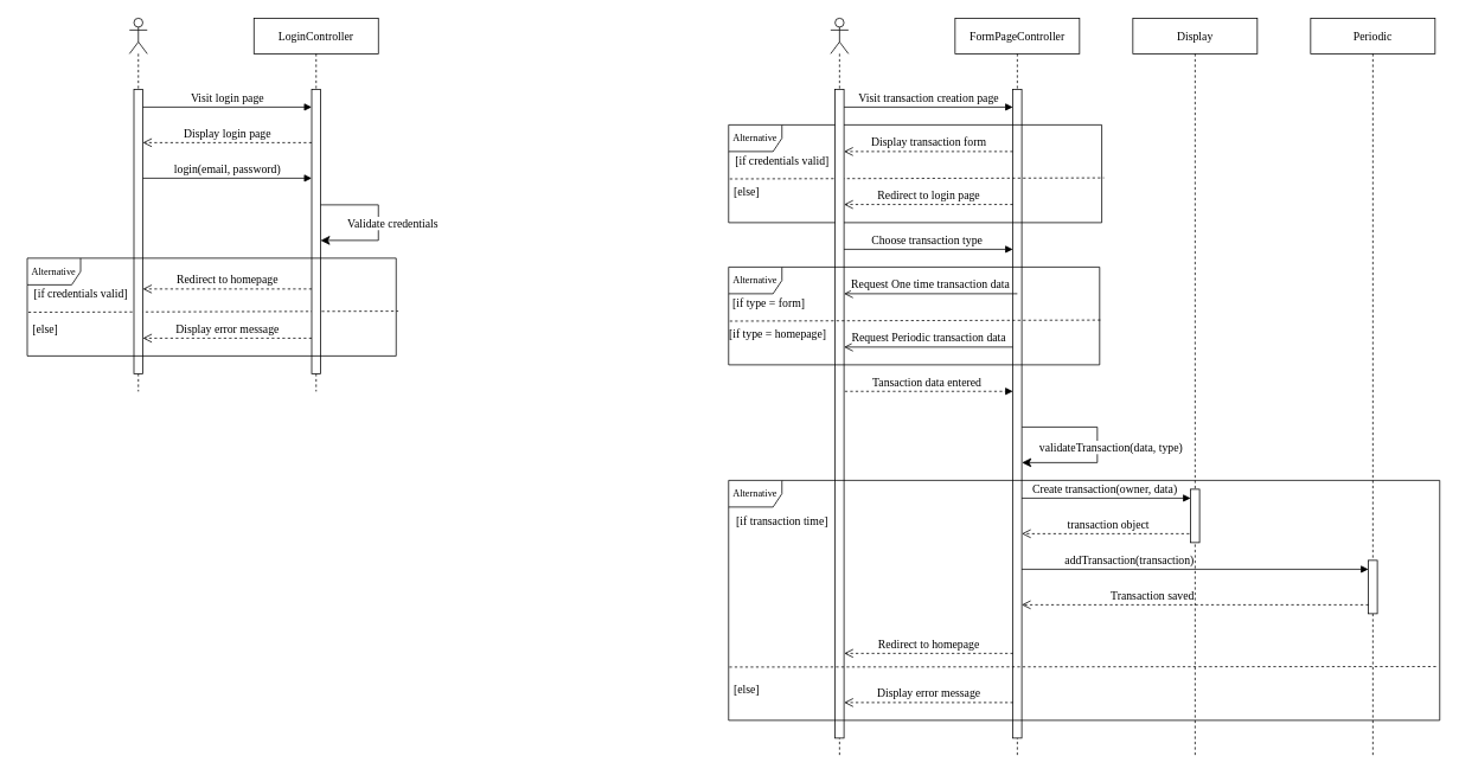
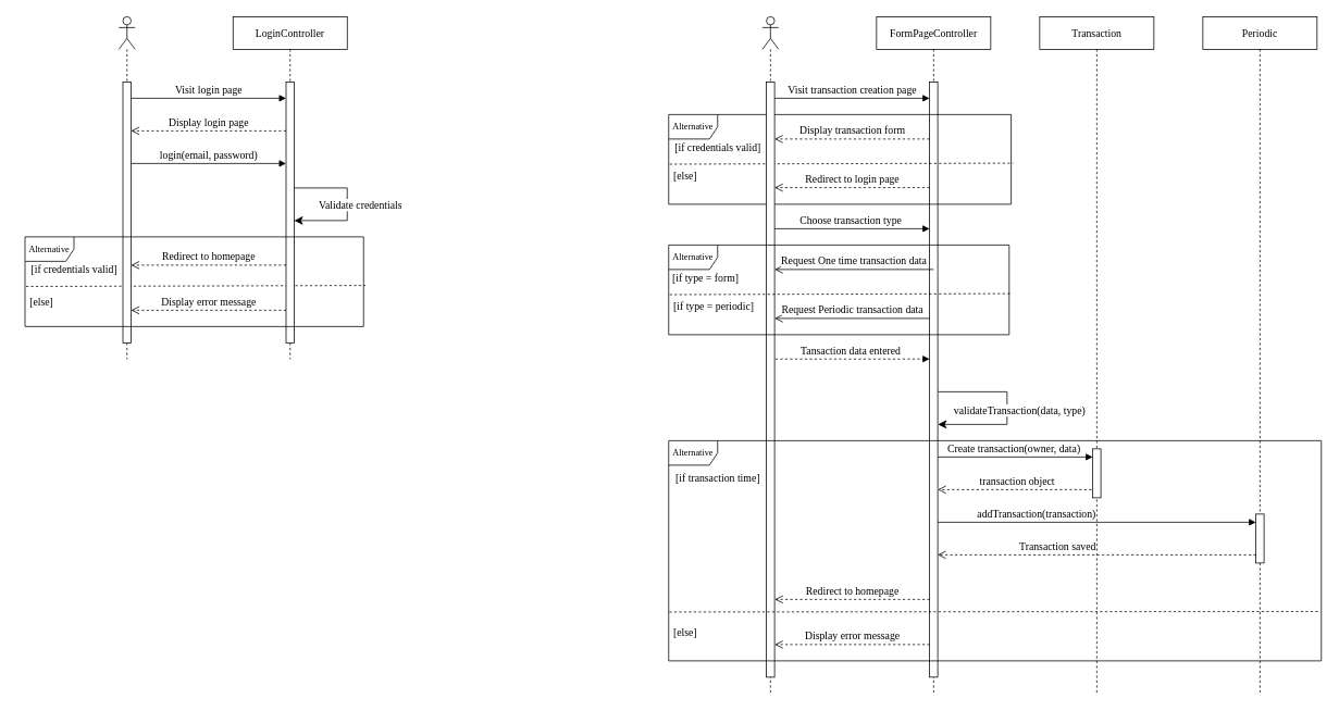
  <mxCell id="0" />
  <mxCell id="1" parent="0" />
  <mxCell id="2" value="transaction object" style="html=1;verticalAlign=bottom;endArrow=open;dashed=1;endSize=8;curved=0;rounded=0;fontFamily=Georgia;fontSize=13;" parent="1" edge="1"><mxGeometry relative="1" as="geometry"><mxPoint x="1343.3" y="600" as="sourcePoint" /><mxPoint x="1148.8" y="600" as="targetPoint" /></mxGeometry></mxCell>
  <mxCell id="3" value="Create transaction(owner, data)" style="html=1;verticalAlign=bottom;endArrow=block;curved=0;rounded=0;fontFamily=Georgia;fontSize=13;" parent="1" edge="1"><mxGeometry width="80" relative="1" as="geometry"><mxPoint x="1143.729" y="560" as="sourcePoint" /><mxPoint x="1338.8" y="560" as="targetPoint" /></mxGeometry></mxCell>
  <mxCell id="4" value="Tansaction data entered" style="html=1;verticalAlign=bottom;endArrow=block;curved=0;rounded=0;dashed=1;fontFamily=Georgia;fontSize=13;" parent="1" target="17" edge="1"><mxGeometry width="80" relative="1" as="geometry"><mxPoint x="943.8" y="439.83" as="sourcePoint" /><mxPoint x="1133.8" y="439.83" as="targetPoint" /></mxGeometry></mxCell>
  <mxCell id="5" value="" style="endArrow=none;dashed=1;html=1;rounded=0;exitX=0.003;exitY=0.553;exitDx=0;exitDy=0;exitPerimeter=0;entryX=1.006;entryY=0.542;entryDx=0;entryDy=0;entryPerimeter=0;fontFamily=Georgia;fontSize=13;" parent="1" source="19" target="19" edge="1"><mxGeometry width="50" height="50" relative="1" as="geometry"><mxPoint x="220" y="410" as="sourcePoint" /><mxPoint x="444" y="356" as="targetPoint" /></mxGeometry></mxCell>
  <mxCell id="6" value="LoginController" style="shape=umlLifeline;perimeter=lifelinePerimeter;whiteSpace=wrap;html=1;container=0;dropTarget=0;collapsible=0;recursiveResize=0;outlineConnect=0;portConstraint=eastwest;newEdgeStyle={&quot;edgeStyle&quot;:&quot;elbowEdgeStyle&quot;,&quot;elbow&quot;:&quot;vertical&quot;,&quot;curved&quot;:0,&quot;rounded&quot;:0};fontFamily=Georgia;fontSize=13;" parent="1" vertex="1"><mxGeometry x="285" y="20" width="140" height="420" as="geometry" /></mxCell>
  <mxCell id="7" value="" style="html=1;points=[];perimeter=orthogonalPerimeter;outlineConnect=0;targetShapes=umlLifeline;portConstraint=eastwest;newEdgeStyle={&quot;edgeStyle&quot;:&quot;elbowEdgeStyle&quot;,&quot;elbow&quot;:&quot;vertical&quot;,&quot;curved&quot;:0,&quot;rounded&quot;:0};fontFamily=Georgia;fontSize=13;" parent="6" vertex="1"><mxGeometry x="65" y="80" width="10" height="320" as="geometry" /></mxCell>
  <mxCell id="8" value="" style="edgeStyle=segmentEdgeStyle;endArrow=classic;html=1;curved=0;rounded=0;endSize=8;startSize=8;fontFamily=Georgia;fontSize=13;" parent="6" edge="1"><mxGeometry width="50" height="50" relative="1" as="geometry"><mxPoint x="75" y="210" as="sourcePoint" /><mxPoint x="75" y="250" as="targetPoint" /><Array as="points"><mxPoint x="140" y="210" /><mxPoint x="140" y="250" /></Array></mxGeometry></mxCell>
  <mxCell id="9" value="Validate credentials" style="edgeLabel;html=1;align=center;verticalAlign=middle;resizable=0;points=[];fontFamily=Georgia;fontSize=13;" parent="8" vertex="1" connectable="0"><mxGeometry x="0.111" y="1" relative="1" as="geometry"><mxPoint x="14" y="-9" as="offset" /></mxGeometry></mxCell>
  <mxCell id="10" value="" style="shape=umlLifeline;perimeter=lifelinePerimeter;whiteSpace=wrap;html=1;container=1;dropTarget=0;collapsible=0;recursiveResize=0;outlineConnect=0;portConstraint=eastwest;newEdgeStyle={&quot;curved&quot;:0,&quot;rounded&quot;:0};participant=umlActor;fontFamily=Georgia;fontSize=13;" parent="1" vertex="1"><mxGeometry x="145" y="20" width="20" height="420" as="geometry" /></mxCell>
  <mxCell id="11" value="" style="html=1;points=[];perimeter=orthogonalPerimeter;outlineConnect=0;targetShapes=umlLifeline;portConstraint=eastwest;newEdgeStyle={&quot;edgeStyle&quot;:&quot;elbowEdgeStyle&quot;,&quot;elbow&quot;:&quot;vertical&quot;,&quot;curved&quot;:0,&quot;rounded&quot;:0};fontFamily=Georgia;fontSize=13;" parent="10" vertex="1"><mxGeometry x="5" y="80" width="10" height="320" as="geometry" /></mxCell>
  <mxCell id="12" value="Visit login page" style="html=1;verticalAlign=bottom;endArrow=block;curved=0;rounded=0;fontFamily=Georgia;fontSize=13;" parent="1" source="11" edge="1"><mxGeometry width="80" relative="1" as="geometry"><mxPoint x="140" y="120" as="sourcePoint" /><mxPoint x="350" y="120" as="targetPoint" /></mxGeometry></mxCell>
  <mxCell id="13" value="Display login page" style="html=1;verticalAlign=bottom;endArrow=open;dashed=1;endSize=8;curved=0;rounded=0;fontFamily=Georgia;fontSize=13;" parent="1" target="11" edge="1"><mxGeometry relative="1" as="geometry"><mxPoint x="350" y="160" as="sourcePoint" /><mxPoint x="140" y="160" as="targetPoint" /></mxGeometry></mxCell>
  <mxCell id="14" value="login(email, password)" style="html=1;verticalAlign=bottom;endArrow=block;curved=0;rounded=0;fontFamily=Georgia;fontSize=13;" parent="1" source="11" edge="1"><mxGeometry width="80" relative="1" as="geometry"><mxPoint x="140" y="200" as="sourcePoint" /><mxPoint x="350" y="200" as="targetPoint" /></mxGeometry></mxCell>
  <mxCell id="15" value="Redirect to homepage" style="html=1;verticalAlign=bottom;endArrow=open;dashed=1;endSize=8;curved=0;rounded=0;fontFamily=Georgia;fontSize=13;" parent="1" edge="1"><mxGeometry relative="1" as="geometry"><mxPoint x="350" y="324.66" as="sourcePoint" /><mxPoint x="160" y="324.66" as="targetPoint" /></mxGeometry></mxCell>
  <mxCell id="16" value="FormPageController" style="shape=umlLifeline;perimeter=lifelinePerimeter;whiteSpace=wrap;html=1;container=0;dropTarget=0;collapsible=0;recursiveResize=0;outlineConnect=0;portConstraint=eastwest;newEdgeStyle={&quot;edgeStyle&quot;:&quot;elbowEdgeStyle&quot;,&quot;elbow&quot;:&quot;vertical&quot;,&quot;curved&quot;:0,&quot;rounded&quot;:0};fontFamily=Georgia;fontSize=13;" parent="1" vertex="1"><mxGeometry x="1073.8" y="20" width="140" height="830" as="geometry" /></mxCell>
  <mxCell id="17" value="" style="html=1;points=[];perimeter=orthogonalPerimeter;outlineConnect=0;targetShapes=umlLifeline;portConstraint=eastwest;newEdgeStyle={&quot;edgeStyle&quot;:&quot;elbowEdgeStyle&quot;,&quot;elbow&quot;:&quot;vertical&quot;,&quot;curved&quot;:0,&quot;rounded&quot;:0};fontFamily=Georgia;fontSize=13;" parent="16" vertex="1"><mxGeometry x="65" y="80" width="10" height="730" as="geometry" /></mxCell>
  <mxCell id="18" value="Visit transaction creation page" style="html=1;verticalAlign=bottom;endArrow=block;curved=0;rounded=0;fontFamily=Georgia;fontSize=13;" parent="1" source="31" edge="1"><mxGeometry width="80" relative="1" as="geometry"><mxPoint x="928.8" y="120" as="sourcePoint" /><mxPoint x="1138.8" y="120" as="targetPoint" /></mxGeometry></mxCell>
  <mxCell id="19" value="&lt;div style=&quot;font-size: 11px;&quot;&gt;Alternative&lt;/div&gt;" style="shape=umlFrame;whiteSpace=wrap;html=1;pointerEvents=0;fontFamily=Georgia;fontSize=11;" parent="1" vertex="1"><mxGeometry x="30" y="290" width="415" height="110" as="geometry" /></mxCell>
  <mxCell id="20" value="[if credentials valid]" style="text;html=1;align=center;verticalAlign=middle;resizable=0;points=[];autosize=1;strokeColor=none;fillColor=none;fontFamily=Georgia;fontSize=13;" parent="1" vertex="1"><mxGeometry x="20" y="315" width="140" height="30" as="geometry" /></mxCell>
  <mxCell id="21" value="Display error message" style="html=1;verticalAlign=bottom;endArrow=open;dashed=1;endSize=8;curved=0;rounded=0;fontFamily=Georgia;fontSize=13;" parent="1" edge="1"><mxGeometry relative="1" as="geometry"><mxPoint x="350" y="380" as="sourcePoint" /><mxPoint x="160" y="380" as="targetPoint" /></mxGeometry></mxCell>
  <mxCell id="22" value="[else]" style="text;html=1;align=center;verticalAlign=middle;resizable=0;points=[];autosize=1;strokeColor=none;fillColor=none;fontFamily=Georgia;fontSize=13;" parent="1" vertex="1"><mxGeometry x="20" y="355" width="60" height="30" as="geometry" /></mxCell>
  <mxCell id="23" value="" style="endArrow=none;dashed=1;html=1;rounded=0;exitX=0.003;exitY=0.553;exitDx=0;exitDy=0;exitPerimeter=0;entryX=1.006;entryY=0.542;entryDx=0;entryDy=0;entryPerimeter=0;fontFamily=Georgia;fontSize=13;" parent="1" source="24" target="24" edge="1"><mxGeometry width="50" height="50" relative="1" as="geometry"><mxPoint x="1013.8" y="300" as="sourcePoint" /><mxPoint x="1237.8" y="246" as="targetPoint" /></mxGeometry></mxCell>
  <mxCell id="24" value="&lt;div style=&quot;font-size: 11px;&quot;&gt;Alternative&lt;/div&gt;" style="shape=umlFrame;whiteSpace=wrap;html=1;pointerEvents=0;fontFamily=Georgia;fontSize=13;" parent="1" vertex="1"><mxGeometry x="819" y="140" width="419.8" height="110" as="geometry" /></mxCell>
  <mxCell id="25" value="[if credentials valid]" style="text;html=1;align=center;verticalAlign=middle;resizable=0;points=[];autosize=1;strokeColor=none;fillColor=none;fontFamily=Georgia;fontSize=13;" parent="1" vertex="1"><mxGeometry x="809" y="165" width="140" height="30" as="geometry" /></mxCell>
  <mxCell id="26" value="[else]" style="text;html=1;align=center;verticalAlign=middle;resizable=0;points=[];autosize=1;strokeColor=none;fillColor=none;fontFamily=Georgia;fontSize=13;" parent="1" vertex="1"><mxGeometry x="809" y="200" width="60" height="30" as="geometry" /></mxCell>
  <mxCell id="27" value="Display transaction form" style="html=1;verticalAlign=bottom;endArrow=open;dashed=1;endSize=8;curved=0;rounded=0;fontFamily=Georgia;fontSize=13;" parent="1" source="17" edge="1"><mxGeometry relative="1" as="geometry"><mxPoint x="1143.8" y="170" as="sourcePoint" /><mxPoint x="948.8" y="170" as="targetPoint" /></mxGeometry></mxCell>
  <mxCell id="28" value="Redirect to login page" style="html=1;verticalAlign=bottom;endArrow=open;dashed=1;endSize=8;curved=0;rounded=0;fontFamily=Georgia;fontSize=13;" parent="1" target="31" edge="1"><mxGeometry relative="1" as="geometry"><mxPoint x="1138.8" y="229.6" as="sourcePoint" /><mxPoint x="943.8" y="229.6" as="targetPoint" /></mxGeometry></mxCell>
  <mxCell id="29" value="Choose transaction type" style="html=1;verticalAlign=bottom;endArrow=block;curved=0;rounded=0;fontFamily=Georgia;fontSize=13;" parent="1" target="17" edge="1"><mxGeometry width="80" relative="1" as="geometry"><mxPoint x="943.8" y="280" as="sourcePoint" /><mxPoint x="1133.8" y="280" as="targetPoint" /></mxGeometry></mxCell>
  <mxCell id="30" value="" style="shape=umlLifeline;perimeter=lifelinePerimeter;whiteSpace=wrap;html=1;container=1;dropTarget=0;collapsible=0;recursiveResize=0;outlineConnect=0;portConstraint=eastwest;newEdgeStyle={&quot;curved&quot;:0,&quot;rounded&quot;:0};participant=umlActor;fontFamily=Georgia;fontSize=13;" parent="1" vertex="1"><mxGeometry x="933.8" y="20" width="20" height="830" as="geometry" /></mxCell>
  <mxCell id="31" value="" style="html=1;points=[];perimeter=orthogonalPerimeter;outlineConnect=0;targetShapes=umlLifeline;portConstraint=eastwest;newEdgeStyle={&quot;edgeStyle&quot;:&quot;elbowEdgeStyle&quot;,&quot;elbow&quot;:&quot;vertical&quot;,&quot;curved&quot;:0,&quot;rounded&quot;:0};fontFamily=Georgia;fontSize=13;" parent="30" vertex="1"><mxGeometry x="5" y="80" width="10" height="730" as="geometry" /></mxCell>
  <mxCell id="32" value="" style="endArrow=none;dashed=1;html=1;rounded=0;exitX=0.003;exitY=0.553;exitDx=0;exitDy=0;exitPerimeter=0;entryX=1.006;entryY=0.542;entryDx=0;entryDy=0;entryPerimeter=0;fontFamily=Georgia;fontSize=13;" parent="1" source="33" target="33" edge="1"><mxGeometry width="50" height="50" relative="1" as="geometry"><mxPoint x="1011.4" y="460" as="sourcePoint" /><mxPoint x="1235.4" y="406" as="targetPoint" /></mxGeometry></mxCell>
  <mxCell id="33" value="&lt;div style=&quot;font-size: 12px;&quot;&gt;&lt;font style=&quot;font-size: 11px;&quot;&gt;Alternative&lt;/font&gt;&lt;/div&gt;" style="shape=umlFrame;whiteSpace=wrap;html=1;pointerEvents=0;fontFamily=Georgia;fontSize=13;" parent="1" vertex="1"><mxGeometry x="819" y="300" width="417.4" height="110" as="geometry" /></mxCell>
  <mxCell id="34" value="[if type = form]" style="text;html=1;align=center;verticalAlign=middle;resizable=0;points=[];autosize=1;strokeColor=none;fillColor=none;fontFamily=Georgia;fontSize=13;" parent="1" vertex="1"><mxGeometry x="809" y="325" width="110" height="30" as="geometry" /></mxCell>
- <mxCell id="35" value="[if type = homepage]" style="text;html=1;align=center;verticalAlign=middle;resizable=0;points=[];autosize=1;strokeColor=none;fillColor=none;fontFamily=Georgia;fontSize=13;" parent="1" vertex="1"><mxGeometry x="809" y="360" width="130" height="30" as="geometry" /></mxCell>
+ <mxCell id="35" value="[if type = periodic]" style="text;html=1;align=center;verticalAlign=middle;resizable=0;points=[];autosize=1;strokeColor=none;fillColor=none;fontFamily=Georgia;fontSize=13;" parent="1" vertex="1"><mxGeometry x="809" y="360" width="130" height="30" as="geometry" /></mxCell>
  <mxCell id="36" value="Request One time transaction data" style="html=1;verticalAlign=bottom;endArrow=open;endSize=8;curved=0;rounded=0;fontFamily=Georgia;fontSize=13;" parent="1" target="31" edge="1"><mxGeometry relative="1" as="geometry"><mxPoint x="1143.8" y="330" as="sourcePoint" /><mxPoint x="953.8" y="330" as="targetPoint" /></mxGeometry></mxCell>
  <mxCell id="37" value="Request Periodic transaction data" style="html=1;verticalAlign=bottom;endArrow=open;endSize=8;curved=0;rounded=0;fontFamily=Georgia;fontSize=13;" parent="1" target="31" edge="1"><mxGeometry relative="1" as="geometry"><mxPoint x="1138.8" y="390" as="sourcePoint" /><mxPoint x="943.8" y="390.2" as="targetPoint" /></mxGeometry></mxCell>
- <mxCell id="38" value="Display" style="shape=umlLifeline;perimeter=lifelinePerimeter;whiteSpace=wrap;html=1;container=0;dropTarget=0;collapsible=0;recursiveResize=0;outlineConnect=0;portConstraint=eastwest;newEdgeStyle={&quot;edgeStyle&quot;:&quot;elbowEdgeStyle&quot;,&quot;elbow&quot;:&quot;vertical&quot;,&quot;curved&quot;:0,&quot;rounded&quot;:0};fontFamily=Georgia;fontSize=13;" parent="1" vertex="1"><mxGeometry x="1273.8" y="20" width="140" height="830" as="geometry" /></mxCell>
+ <mxCell id="38" value="Transaction" style="shape=umlLifeline;perimeter=lifelinePerimeter;whiteSpace=wrap;html=1;container=0;dropTarget=0;collapsible=0;recursiveResize=0;outlineConnect=0;portConstraint=eastwest;newEdgeStyle={&quot;edgeStyle&quot;:&quot;elbowEdgeStyle&quot;,&quot;elbow&quot;:&quot;vertical&quot;,&quot;curved&quot;:0,&quot;rounded&quot;:0};fontFamily=Georgia;fontSize=13;" parent="1" vertex="1"><mxGeometry x="1273.8" y="20" width="140" height="830" as="geometry" /></mxCell>
  <mxCell id="39" value="" style="html=1;points=[];perimeter=orthogonalPerimeter;outlineConnect=0;targetShapes=umlLifeline;portConstraint=eastwest;newEdgeStyle={&quot;edgeStyle&quot;:&quot;elbowEdgeStyle&quot;,&quot;elbow&quot;:&quot;vertical&quot;,&quot;curved&quot;:0,&quot;rounded&quot;:0};fontFamily=Georgia;fontSize=13;" parent="38" vertex="1"><mxGeometry x="65.0" y="530" width="10" height="60" as="geometry" /></mxCell>
  <mxCell id="40" value="" style="endArrow=none;dashed=1;html=1;rounded=0;exitX=0.001;exitY=0.778;exitDx=0;exitDy=0;exitPerimeter=0;entryX=0.998;entryY=0.776;entryDx=0;entryDy=0;entryPerimeter=0;fontFamily=Georgia;fontSize=13;" parent="1" source="44" target="44" edge="1"><mxGeometry width="50" height="50" relative="1" as="geometry"><mxPoint x="838.805" y="712.97" as="sourcePoint" /><mxPoint x="1626.16" y="710" as="targetPoint" /></mxGeometry></mxCell>
  <mxCell id="41" value="" style="edgeStyle=segmentEdgeStyle;endArrow=classic;html=1;curved=0;rounded=0;endSize=8;startSize=8;fontFamily=Georgia;fontSize=13;" parent="1" edge="1"><mxGeometry width="50" height="50" relative="1" as="geometry"><mxPoint x="1149" y="480" as="sourcePoint" /><mxPoint x="1149" y="520" as="targetPoint" /><Array as="points"><mxPoint x="1233.8" y="480" /><mxPoint x="1233.8" y="520" /></Array></mxGeometry></mxCell>
  <mxCell id="42" value="validateTransaction(data, type)" style="edgeLabel;html=1;align=center;verticalAlign=middle;resizable=0;points=[];fontFamily=Georgia;fontSize=13;" parent="41" vertex="1" connectable="0"><mxGeometry x="0.111" y="1" relative="1" as="geometry"><mxPoint x="14" y="-9" as="offset" /></mxGeometry></mxCell>
  <mxCell id="43" value="Redirect to homepage" style="html=1;verticalAlign=bottom;endArrow=open;dashed=1;endSize=8;curved=0;rounded=0;fontFamily=Georgia;fontSize=13;" parent="1" edge="1"><mxGeometry relative="1" as="geometry"><mxPoint x="1139" y="734.66" as="sourcePoint" /><mxPoint x="949" y="734.66" as="targetPoint" /></mxGeometry></mxCell>
  <mxCell id="44" value="&lt;div style=&quot;font-size: 11px;&quot;&gt;Alternative&lt;/div&gt;" style="shape=umlFrame;whiteSpace=wrap;html=1;pointerEvents=0;fontFamily=Georgia;fontSize=11;" parent="1" vertex="1"><mxGeometry x="819" y="540" width="800" height="270" as="geometry" /></mxCell>
  <mxCell id="45" value="[if transaction time]" style="text;html=1;align=center;verticalAlign=middle;resizable=0;points=[];autosize=1;strokeColor=none;fillColor=none;fontFamily=Georgia;fontSize=13;" parent="1" vertex="1"><mxGeometry x="809" y="570" width="140" height="30" as="geometry" /></mxCell>
  <mxCell id="46" value="Display error message" style="html=1;verticalAlign=bottom;endArrow=open;dashed=1;endSize=8;curved=0;rounded=0;fontFamily=Georgia;fontSize=13;" parent="1" edge="1"><mxGeometry relative="1" as="geometry"><mxPoint x="1139" y="790" as="sourcePoint" /><mxPoint x="949" y="790" as="targetPoint" /></mxGeometry></mxCell>
  <mxCell id="47" value="[else]" style="text;html=1;align=center;verticalAlign=middle;resizable=0;points=[];autosize=1;strokeColor=none;fillColor=none;fontFamily=Georgia;fontSize=13;" parent="1" vertex="1"><mxGeometry x="809" y="760" width="60" height="30" as="geometry" /></mxCell>
  <mxCell id="48" value="Periodic" style="shape=umlLifeline;perimeter=lifelinePerimeter;whiteSpace=wrap;html=1;container=0;dropTarget=0;collapsible=0;recursiveResize=0;outlineConnect=0;portConstraint=eastwest;newEdgeStyle={&quot;edgeStyle&quot;:&quot;elbowEdgeStyle&quot;,&quot;elbow&quot;:&quot;vertical&quot;,&quot;curved&quot;:0,&quot;rounded&quot;:0};fontFamily=Georgia;fontSize=13;" parent="1" vertex="1"><mxGeometry x="1473.8" y="20" width="140" height="830" as="geometry" /></mxCell>
  <mxCell id="49" value="" style="html=1;points=[];perimeter=orthogonalPerimeter;outlineConnect=0;targetShapes=umlLifeline;portConstraint=eastwest;newEdgeStyle={&quot;edgeStyle&quot;:&quot;elbowEdgeStyle&quot;,&quot;elbow&quot;:&quot;vertical&quot;,&quot;curved&quot;:0,&quot;rounded&quot;:0};fontFamily=Georgia;fontSize=13;" parent="48" vertex="1"><mxGeometry x="65" y="610" width="10" height="60" as="geometry" /></mxCell>
  <mxCell id="50" value="&lt;div align=&quot;right&quot; style=&quot;font-size: 13px;&quot;&gt;addTransaction(transaction)&lt;/div&gt;" style="html=1;verticalAlign=bottom;endArrow=block;curved=0;rounded=0;align=right;fontFamily=Georgia;fontSize=13;" parent="1" edge="1"><mxGeometry x="0.001" width="80" relative="1" as="geometry"><mxPoint x="1148.8" y="640" as="sourcePoint" /><mxPoint x="1538.8" y="640" as="targetPoint" /><mxPoint as="offset" /></mxGeometry></mxCell>
  <mxCell id="51" value="&lt;div align=&quot;right&quot; style=&quot;font-size: 13px;&quot;&gt;Transaction saved&lt;/div&gt;" style="html=1;verticalAlign=bottom;endArrow=open;dashed=1;endSize=8;curved=0;rounded=0;entryX=0.534;entryY=0.702;entryDx=0;entryDy=0;entryPerimeter=0;align=right;fontFamily=Georgia;fontSize=13;" parent="1" edge="1"><mxGeometry relative="1" as="geometry"><mxPoint x="1538.92" y="680" as="sourcePoint" /><mxPoint x="1148.68" y="680" as="targetPoint" /></mxGeometry></mxCell>
